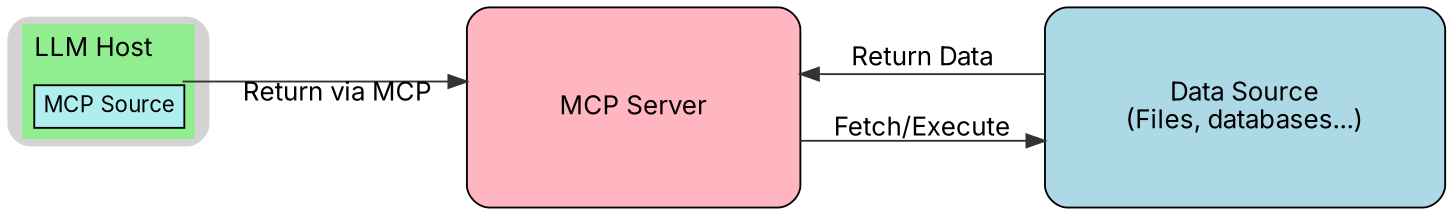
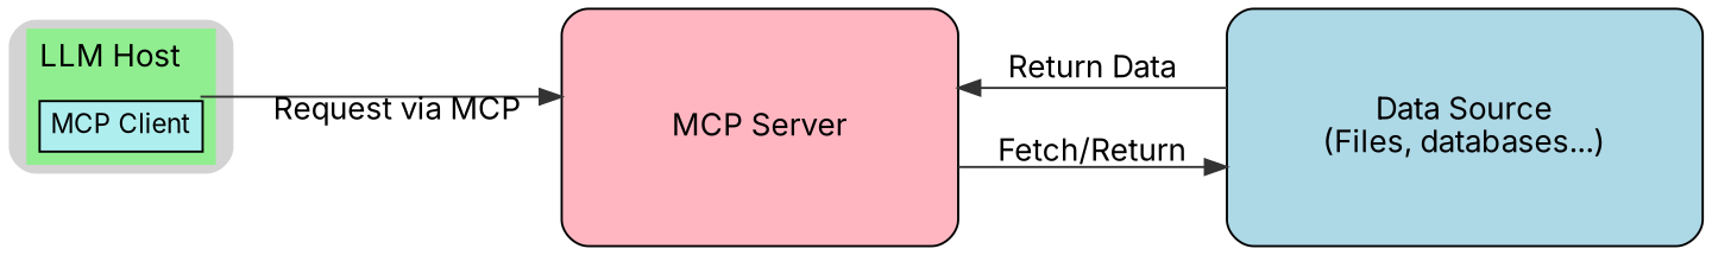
  digraph {
    rankdir=LR
    splines=ortho
    node [fontname=Inter shape=box style="filled,rounded" fixedsize=true]
    edge [color="#333333" fontname=Inter headport=w]
-   n1 [label=<             <TABLE BORDER="0" CELLBORDER="0" CELLSPACING="0" CELLPADDING="6" BGCOLOR="#90EE90">                 <TR><TD COLSPAN="1" ALIGN="LEFT"><FONT POINT-SIZE="14">LLM Host</FONT></TD></TR>                 <TR><TD>                     <TABLE BORDER="1" CELLBORDER="0" CELLSPACING="0" CELLPADDING="4" BGCOLOR="#AFEEEE">                         <TR><TD PORT="mcp_client_port"><FONT POINT-SIZE="12">MCP Source</FONT></TD></TR>                     </TABLE>                 </TD></TR>             </TABLE>         > shape=plaintext fixedsize=""]
+   n1 [label=<             <TABLE BORDER="0" CELLBORDER="0" CELLSPACING="0" CELLPADDING="6" BGCOLOR="#90EE90">                 <TR><TD COLSPAN="1" ALIGN="LEFT"><FONT POINT-SIZE="14">LLM Host</FONT></TD></TR>                 <TR><TD>                     <TABLE BORDER="1" CELLBORDER="0" CELLSPACING="0" CELLPADDING="4" BGCOLOR="#AFEEEE">                         <TR><TD PORT="mcp_client_port"><FONT POINT-SIZE="12">MCP Client</FONT></TD></TR>                     </TABLE>                 </TD></TR>             </TABLE>         > shape=plaintext fixedsize=""]
    n2 [fillcolor="#FFB6C1" height=1.5 label="MCP Server" width=2.5]
    n3 [fillcolor="#ADD8E6" height=1.5 label="Data Source\n(Files, databases...)" width=3]
-   n1 -> n2 [label="Return via MCP" tailport="mcp_client_port:e"]
+   n1 -> n2 [label="Request via MCP" tailport="mcp_client_port:e"]
    n2 -> n3 [label="Return Data" tailport=e]
-   n3 -> n2 [headport=e label="Fetch/Execute" tailport=w]
+   n3 -> n2 [headport=e label="Fetch/Return" tailport=w]
  }
